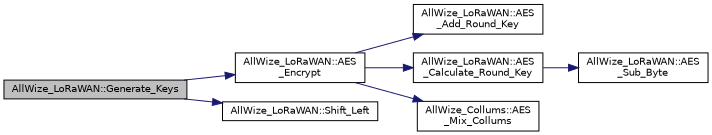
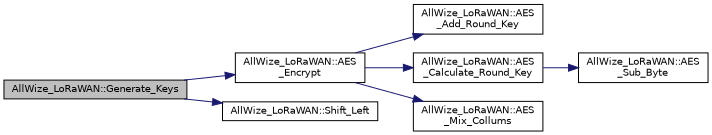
  digraph {
    rankdir=LR
    node [color=black fillcolor=white fontname=Helvetica fontsize=10 shape=record style=filled]
    edge [color=midnightblue fontname=Helvetica fontsize=10 labelfontname=Helvetica labelfontsize=10 style=solid]
    n1 [fillcolor=grey75 fontcolor=black height=0.2 label="AllWize_LoRaWAN::Generate_Keys" width=0.4]
    n2 [height=0.2 label="AllWize_LoRaWAN::AES\l_Encrypt" width=0.4]
    n3 [height=0.2 label="AllWize_LoRaWAN::Shift_Left" width=0.4]
    n4 [height=0.2 label="AllWize_LoRaWAN::AES\l_Add_Round_Key" width=0.4]
    n5 [height=0.2 label="AllWize_LoRaWAN::AES\l_Calculate_Round_Key" width=0.4]
-   n6 [height=0.2 label="AllWize_Collums::AES\l_Mix_Collums" width=0.4]
+   n6 [height=0.2 label="AllWize_LoRaWAN::AES\l_Mix_Collums" width=0.4]
    n7 [height=0.2 label="AllWize_LoRaWAN::AES\l_Sub_Byte" width=0.4]
    n1 -> n2
    n1 -> n3
    n2 -> n4
    n2 -> n5
    n2 -> n6
    n5 -> n7
  }
